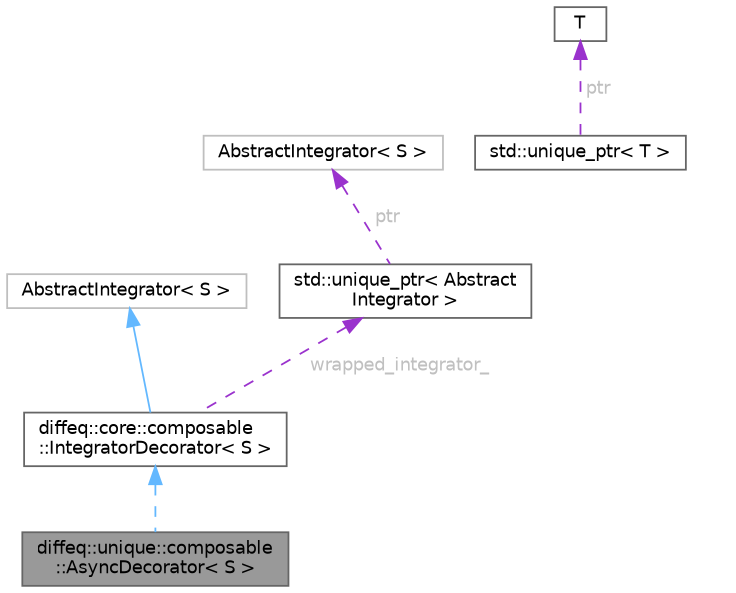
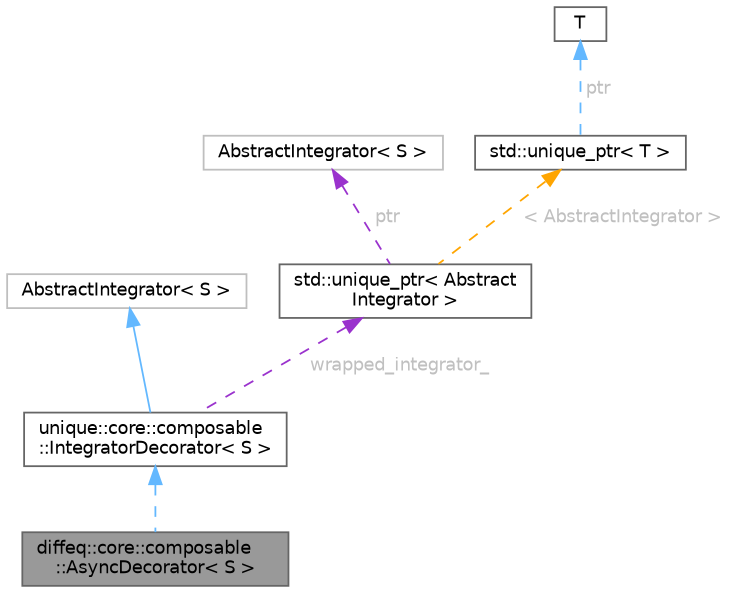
  digraph {
    node [color=gray40 fillcolor=white fontname=Helvetica fontsize=10 shape=box style=filled]
    edge [color=darkorchid3 dir=back fontname=Helvetica fontsize=10 labelfontname=Helvetica labelfontsize=10 style=dashed fontcolor=grey]
-   n1 [fillcolor=grey60 fontcolor=black height=0.2 label="diffeq::unique::composable\l::AsyncDecorator\< S \>" width=0.4]
-   n2 [height=0.2 label="diffeq::core::composable\l::IntegratorDecorator\< S \>" width=0.4]
+   n1 [fillcolor=grey60 fontcolor=black height=0.2 label="diffeq::core::composable\l::AsyncDecorator\< S \>" width=0.4]
+   n2 [height=0.2 label="unique::core::composable\l::IntegratorDecorator\< S \>" width=0.4]
    n3 [color=grey75 height=0.2 label="AbstractIntegrator\< S \>" width=0.4]
    n4 [height=0.2 label="std::unique_ptr\< Abstract\lIntegrator \>" width=0.4]
    n5 [color=grey75 height=0.2 label="AbstractIntegrator\< S \>" width=0.4]
    n6 [height=0.2 label="std::unique_ptr\< T \>" width=0.4]
    n7 [height=0.2 label=T width=0.4]
    n2 -> n1 [color=steelblue1 fontcolor=""]
    n3 -> n2 [color=steelblue1 style=solid fontcolor=""]
    n4 -> n2 [label=<<TABLE CELLBORDER="0" BORDER="0"><TR><TD VALIGN="top" ALIGN="LEFT" CELLPADDING="1" CELLSPACING="0">wrapped_integrator_</TD></TR> </TABLE>>]
    n5 -> n4 [label=<<TABLE CELLBORDER="0" BORDER="0"><TR><TD VALIGN="top" ALIGN="LEFT" CELLPADDING="1" CELLSPACING="0">ptr</TD></TR> </TABLE>>]
-   n7 -> n6 [label=<<TABLE CELLBORDER="0" BORDER="0"><TR><TD VALIGN="top" ALIGN="LEFT" CELLPADDING="1" CELLSPACING="0">ptr</TD></TR> </TABLE>>]
+   n6 -> n4 [color=orange label=<<TABLE CELLBORDER="0" BORDER="0"><TR><TD VALIGN="top" ALIGN="LEFT" CELLPADDING="1" CELLSPACING="0">&lt; AbstractIntegrator &gt;</TD></TR> </TABLE>>]
+   n7 -> n6 [color=steelblue1 label=<<TABLE CELLBORDER="0" BORDER="0"><TR><TD VALIGN="top" ALIGN="LEFT" CELLPADDING="1" CELLSPACING="0">ptr</TD></TR> </TABLE>>]
  }
